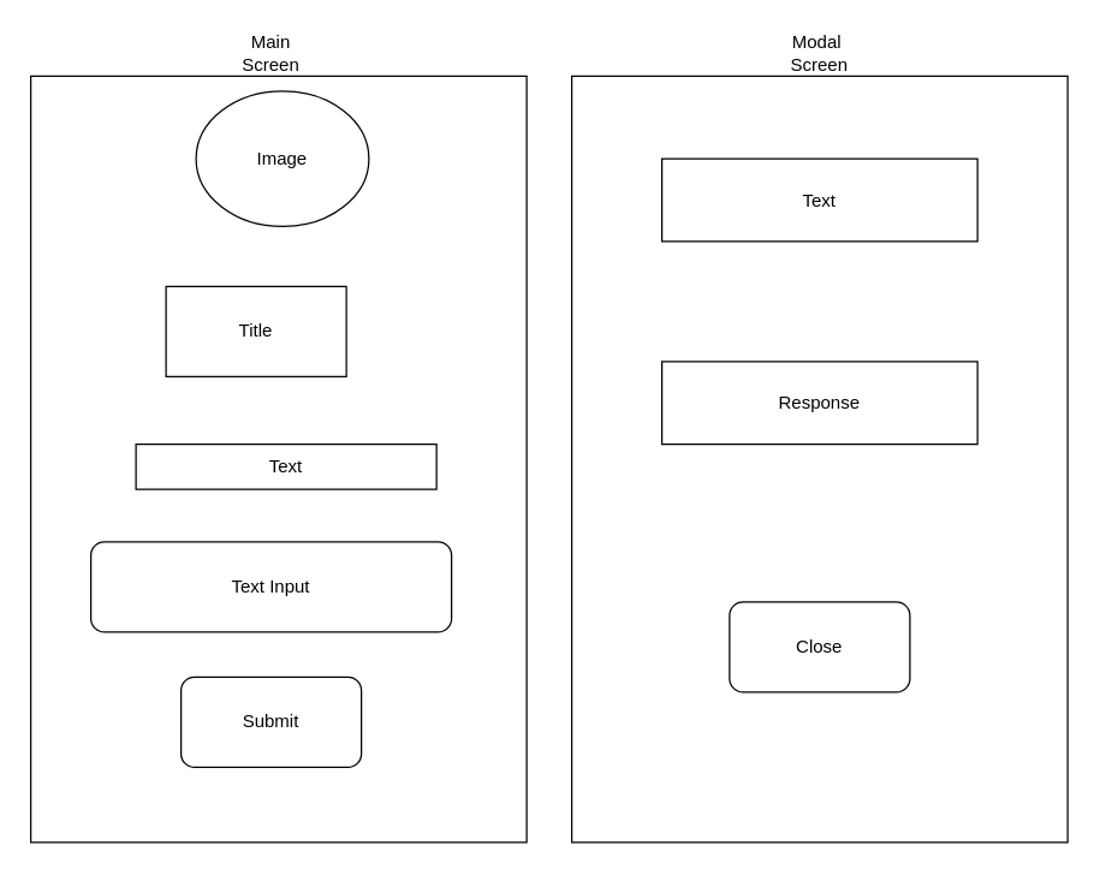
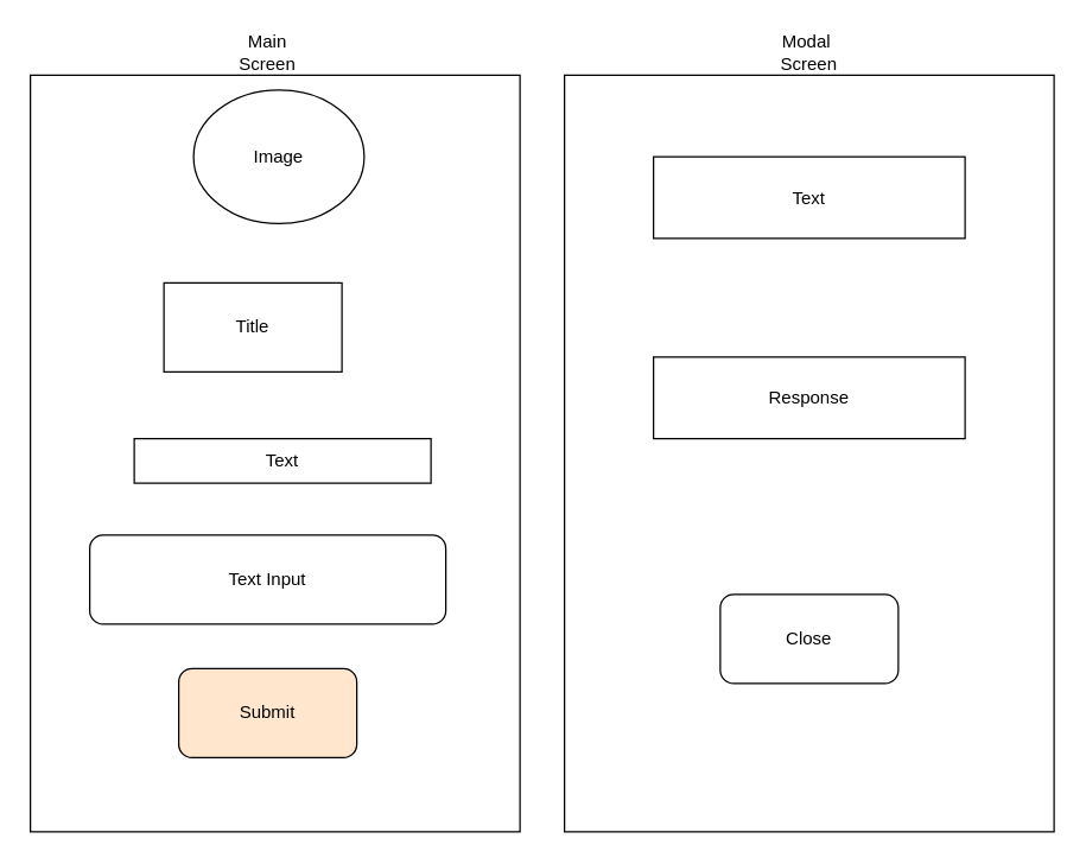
  <mxCell id="0" />
  <mxCell id="1" parent="0" />
  <mxCell id="2" value="" style="rounded=0;whiteSpace=wrap;html=1;" vertex="1" parent="1"><mxGeometry x="20" y="50" width="330" height="510" as="geometry" /></mxCell>
  <mxCell id="3" value="" style="rounded=0;whiteSpace=wrap;html=1;" vertex="1" parent="1"><mxGeometry x="380" y="50" width="330" height="510" as="geometry" /></mxCell>
  <mxCell id="4" value="Main Screen" style="text;html=1;strokeColor=none;fillColor=none;align=center;verticalAlign=middle;whiteSpace=wrap;rounded=0;" vertex="1" parent="1"><mxGeometry x="150" y="20" width="60" height="30" as="geometry" /></mxCell>
  <mxCell id="5" value="Modal&amp;nbsp;&lt;br&gt;Screen" style="text;html=1;strokeColor=none;fillColor=none;align=center;verticalAlign=middle;whiteSpace=wrap;rounded=0;" vertex="1" parent="1"><mxGeometry x="515" y="20" width="60" height="30" as="geometry" /></mxCell>
  <mxCell id="6" value="Title" style="rounded=0;whiteSpace=wrap;html=1;" vertex="1" parent="1"><mxGeometry x="110" y="190" width="120" height="60" as="geometry" /></mxCell>
  <mxCell id="7" value="Text" style="rounded=0;whiteSpace=wrap;html=1;" vertex="1" parent="1"><mxGeometry x="90" y="295" width="200" height="30" as="geometry" /></mxCell>
  <mxCell id="8" value="Text Input" style="rounded=1;whiteSpace=wrap;html=1;" vertex="1" parent="1"><mxGeometry x="60" y="360" width="240" height="60" as="geometry" /></mxCell>
- <mxCell id="9" value="Submit" style="rounded=1;whiteSpace=wrap;html=1;" vertex="1" parent="1"><mxGeometry x="120" y="450" width="120" height="60" as="geometry" /></mxCell>
+ <mxCell id="9" value="Submit" style="rounded=1;whiteSpace=wrap;html=1;fillColor=#ffe6cc;" vertex="1" parent="1"><mxGeometry x="120" y="450" width="120" height="60" as="geometry" /></mxCell>
  <mxCell id="10" value="Close" style="rounded=1;whiteSpace=wrap;html=1;" vertex="1" parent="1"><mxGeometry x="485" y="400" width="120" height="60" as="geometry" /></mxCell>
  <mxCell id="11" value="Text" style="rounded=0;whiteSpace=wrap;html=1;" vertex="1" parent="1"><mxGeometry x="440" y="105" width="210" height="55" as="geometry" /></mxCell>
  <mxCell id="12" value="Response" style="rounded=0;whiteSpace=wrap;html=1;" vertex="1" parent="1"><mxGeometry x="440" y="240" width="210" height="55" as="geometry" /></mxCell>
  <mxCell id="13" value="Image" style="ellipse;whiteSpace=wrap;html=1;" vertex="1" parent="1"><mxGeometry x="130" y="60" width="115" height="90" as="geometry" /></mxCell>
